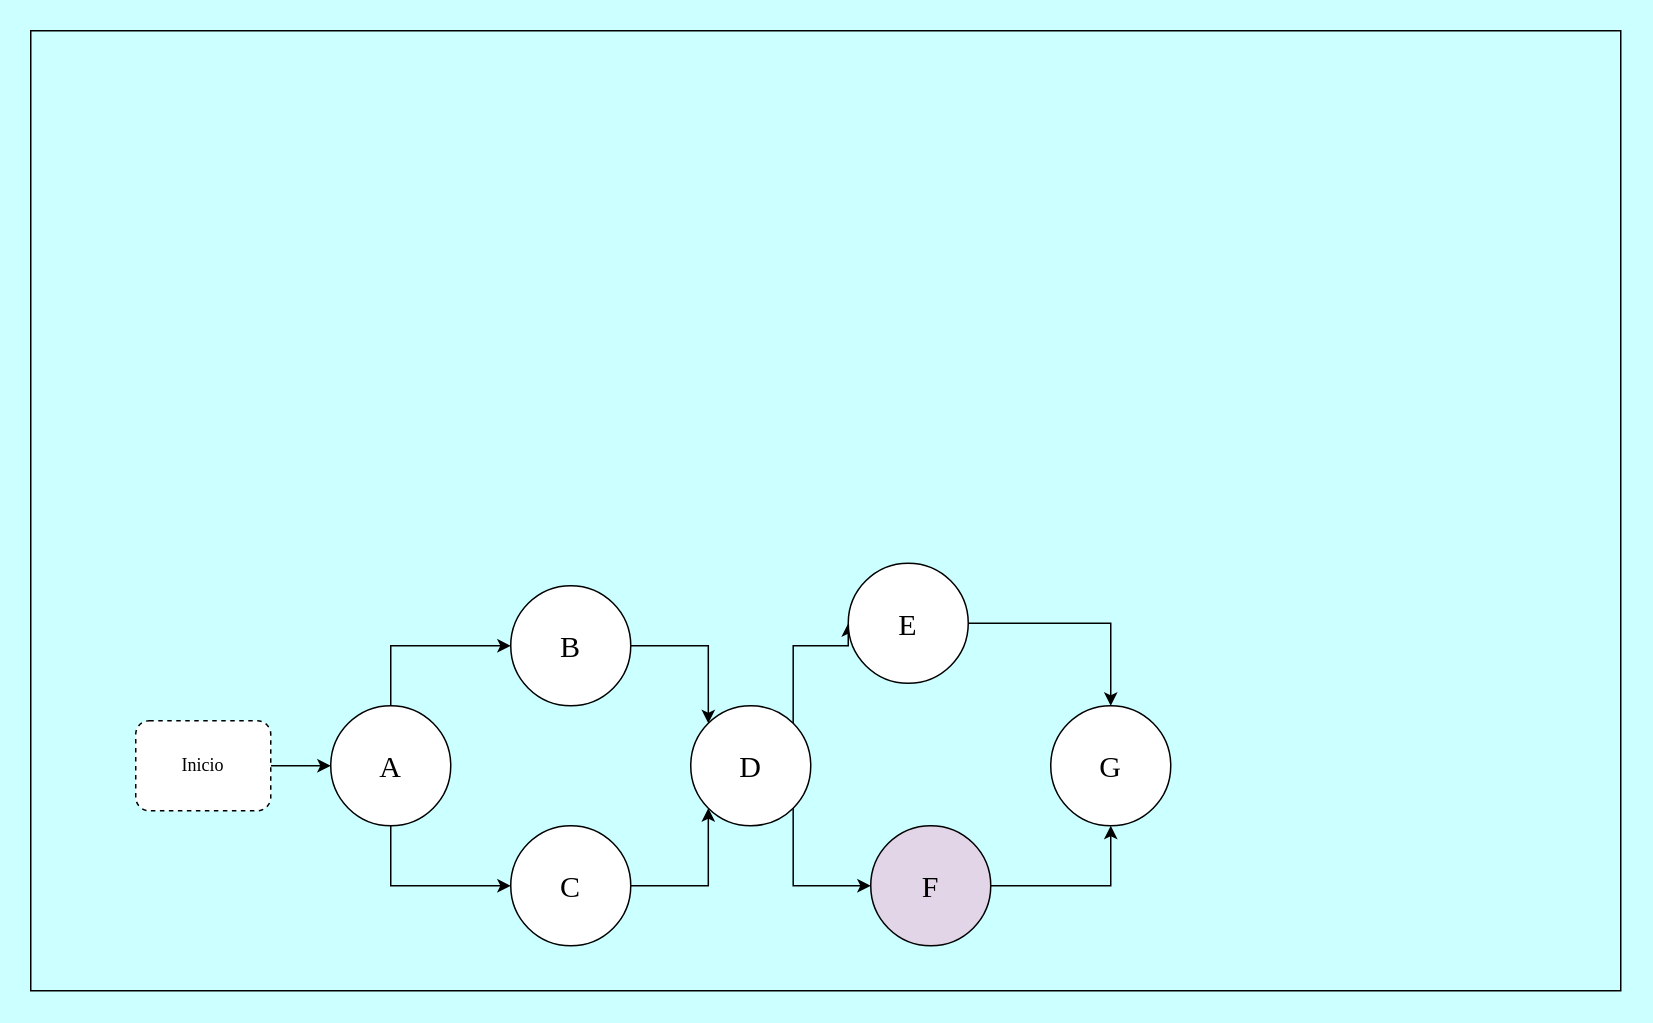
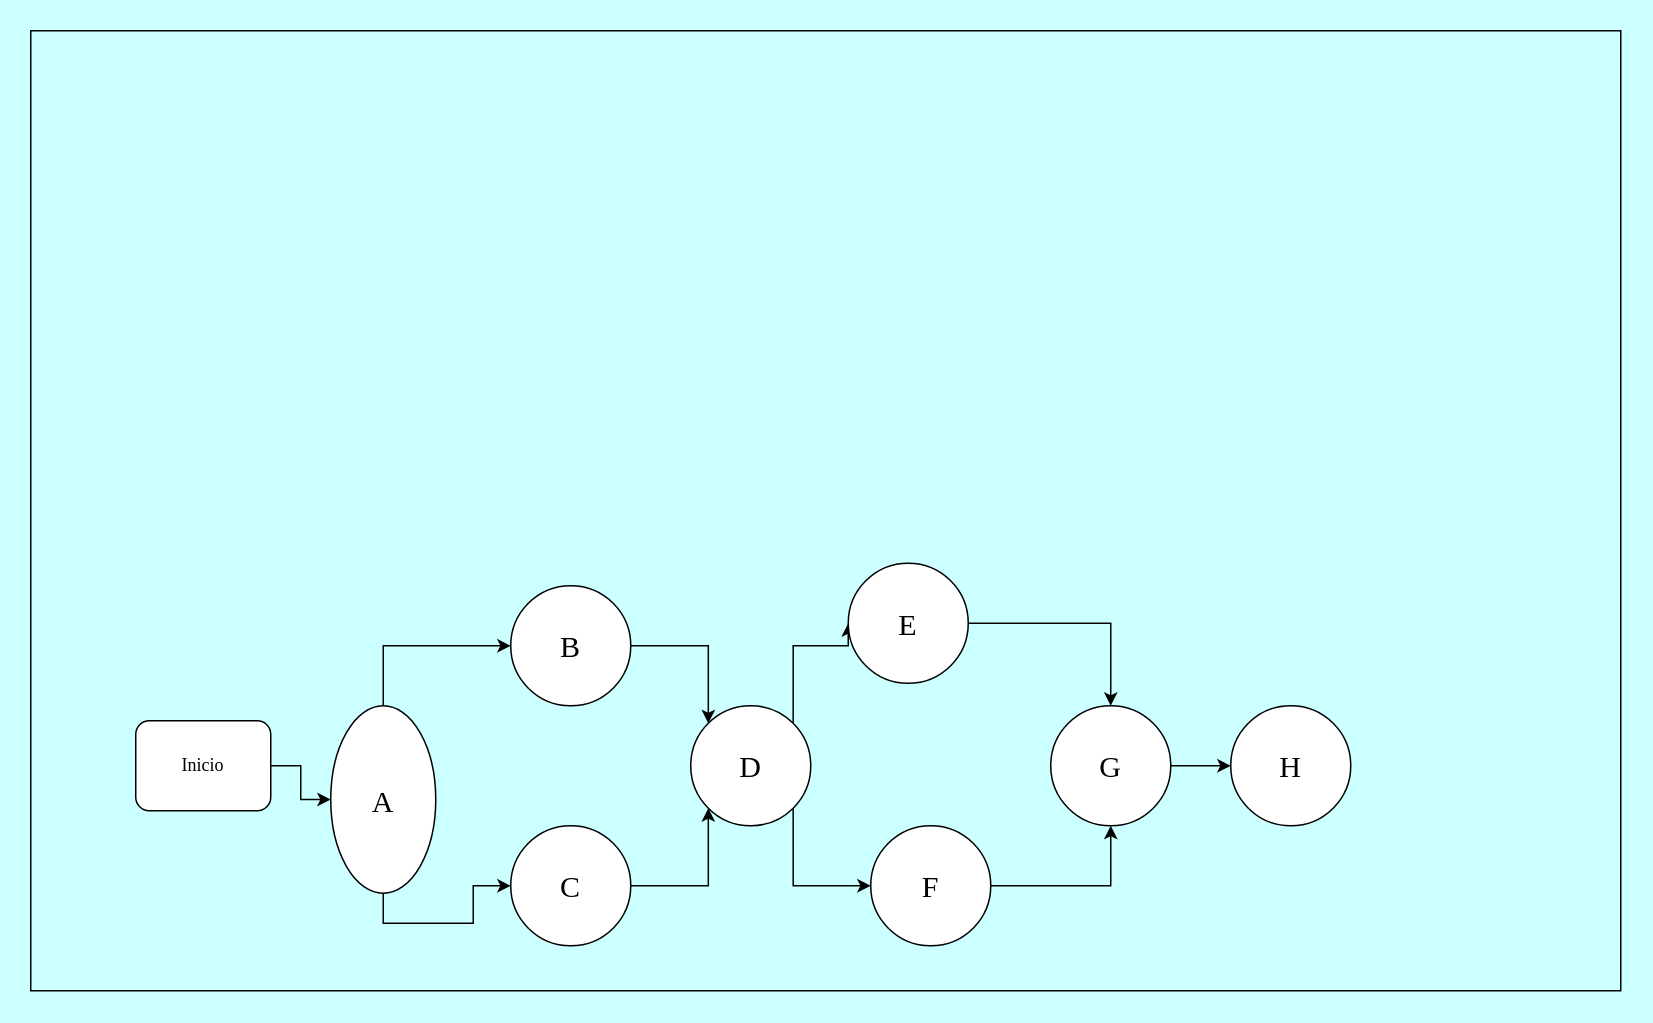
  <mxCell id="0" />
  <mxCell id="1" parent="0" />
  <mxCell id="2" value="" style="rounded=0;whiteSpace=wrap;html=1;fillColor=none;" vertex="1" parent="1"><mxGeometry x="20" y="20" width="1060" height="640" as="geometry" /></mxCell>
  <mxCell id="3" style="edgeStyle=orthogonalEdgeStyle;rounded=0;orthogonalLoop=1;jettySize=auto;html=1;exitX=0.5;exitY=0;exitDx=0;exitDy=0;" edge="1" parent="1" source="5" target="9"><mxGeometry relative="1" as="geometry" /></mxCell>
  <mxCell id="4" style="edgeStyle=orthogonalEdgeStyle;rounded=0;orthogonalLoop=1;jettySize=auto;html=1;exitX=0.5;exitY=1;exitDx=0;exitDy=0;entryX=0;entryY=0.5;entryDx=0;entryDy=0;" edge="1" parent="1" source="5" target="7"><mxGeometry relative="1" as="geometry" /></mxCell>
- <mxCell id="5" value="&lt;font style=&quot;font-size: 20px;&quot;&gt;A&lt;/font&gt;" style="ellipse;whiteSpace=wrap;html=1;aspect=fixed;flipH=1;flipV=1;fontFamily=Verdana;" vertex="1" parent="1"><mxGeometry x="220" y="470" width="80" height="80" as="geometry" /></mxCell>
+ <mxCell id="5" value="&lt;font style=&quot;font-size: 20px;&quot;&gt;A&lt;/font&gt;" style="ellipse;whiteSpace=wrap;html=1;aspect=fixed;flipH=1;flipV=1;fontFamily=Verdana;" vertex="1" parent="1"><mxGeometry x="220" y="470" width="70" height="125" as="geometry" /></mxCell>
  <mxCell id="6" style="edgeStyle=orthogonalEdgeStyle;rounded=0;orthogonalLoop=1;jettySize=auto;html=1;exitX=1;exitY=0.5;exitDx=0;exitDy=0;entryX=0;entryY=1;entryDx=0;entryDy=0;" edge="1" parent="1" source="7" target="12"><mxGeometry relative="1" as="geometry"><Array as="points"><mxPoint x="472" y="590" /></Array></mxGeometry></mxCell>
  <mxCell id="7" value="&lt;font style=&quot;font-size: 20px;&quot;&gt;C&lt;/font&gt;" style="ellipse;whiteSpace=wrap;html=1;aspect=fixed;flipH=1;flipV=1;fontFamily=Verdana;" vertex="1" parent="1"><mxGeometry x="340" y="550" width="80" height="80" as="geometry" /></mxCell>
  <mxCell id="8" style="edgeStyle=orthogonalEdgeStyle;rounded=0;orthogonalLoop=1;jettySize=auto;html=1;exitX=1;exitY=0.5;exitDx=0;exitDy=0;entryX=0;entryY=0;entryDx=0;entryDy=0;" edge="1" parent="1" source="9" target="12"><mxGeometry relative="1" as="geometry"><Array as="points"><mxPoint x="472" y="430" /></Array></mxGeometry></mxCell>
  <mxCell id="9" value="&lt;font style=&quot;font-size: 20px;&quot;&gt;B&lt;/font&gt;" style="ellipse;whiteSpace=wrap;html=1;aspect=fixed;flipH=1;flipV=1;fontFamily=Verdana;" vertex="1" parent="1"><mxGeometry x="340" y="390" width="80" height="80" as="geometry" /></mxCell>
  <mxCell id="10" style="edgeStyle=orthogonalEdgeStyle;rounded=0;orthogonalLoop=1;jettySize=auto;html=1;exitX=1;exitY=1;exitDx=0;exitDy=0;entryX=0;entryY=0.5;entryDx=0;entryDy=0;" edge="1" parent="1" source="12" target="14"><mxGeometry relative="1" as="geometry"><Array as="points"><mxPoint x="528" y="590" /></Array></mxGeometry></mxCell>
  <mxCell id="11" style="edgeStyle=orthogonalEdgeStyle;rounded=0;orthogonalLoop=1;jettySize=auto;html=1;exitX=1;exitY=0;exitDx=0;exitDy=0;entryX=0;entryY=0.5;entryDx=0;entryDy=0;" edge="1" parent="1" source="12" target="16"><mxGeometry relative="1" as="geometry"><Array as="points"><mxPoint x="528" y="430" /></Array></mxGeometry></mxCell>
  <mxCell id="12" value="&lt;font style=&quot;font-size: 20px;&quot;&gt;D&lt;/font&gt;" style="ellipse;whiteSpace=wrap;html=1;aspect=fixed;flipH=1;flipV=1;fontFamily=Verdana;" vertex="1" parent="1"><mxGeometry x="460" y="470" width="80" height="80" as="geometry" /></mxCell>
  <mxCell id="13" style="edgeStyle=orthogonalEdgeStyle;rounded=0;orthogonalLoop=1;jettySize=auto;html=1;exitX=1;exitY=0.5;exitDx=0;exitDy=0;entryX=0.5;entryY=1;entryDx=0;entryDy=0;" edge="1" parent="1" source="14" target="18"><mxGeometry relative="1" as="geometry" /></mxCell>
- <mxCell id="14" value="&lt;font style=&quot;font-size: 20px;&quot;&gt;F&lt;/font&gt;" style="ellipse;whiteSpace=wrap;html=1;aspect=fixed;flipH=1;flipV=1;fontFamily=Verdana;fillColor=#e1d5e7;" vertex="1" parent="1"><mxGeometry x="580" y="550" width="80" height="80" as="geometry" /></mxCell>
+ <mxCell id="14" value="&lt;font style=&quot;font-size: 20px;&quot;&gt;F&lt;/font&gt;" style="ellipse;whiteSpace=wrap;html=1;aspect=fixed;flipH=1;flipV=1;fontFamily=Verdana;" vertex="1" parent="1"><mxGeometry x="580" y="550" width="80" height="80" as="geometry" /></mxCell>
  <mxCell id="15" style="edgeStyle=orthogonalEdgeStyle;rounded=0;orthogonalLoop=1;jettySize=auto;html=1;exitX=1;exitY=0.5;exitDx=0;exitDy=0;entryX=0.5;entryY=0;entryDx=0;entryDy=0;" edge="1" parent="1" source="16" target="18"><mxGeometry relative="1" as="geometry" /></mxCell>
  <mxCell id="16" value="&lt;font style=&quot;font-size: 20px;&quot;&gt;E&lt;/font&gt;" style="ellipse;whiteSpace=wrap;html=1;aspect=fixed;flipH=1;flipV=1;fontFamily=Verdana;" vertex="1" parent="1"><mxGeometry x="565" y="375" width="80" height="80" as="geometry" /></mxCell>
+ <mxCell id="17" style="edgeStyle=orthogonalEdgeStyle;rounded=0;orthogonalLoop=1;jettySize=auto;html=1;exitX=1;exitY=0.5;exitDx=0;exitDy=0;" edge="1" parent="1" source="18" target="19"><mxGeometry relative="1" as="geometry" /></mxCell>
  <mxCell id="18" value="&lt;font style=&quot;font-size: 20px;&quot;&gt;G&lt;/font&gt;" style="ellipse;whiteSpace=wrap;html=1;aspect=fixed;flipH=1;flipV=1;fontFamily=Verdana;" vertex="1" parent="1"><mxGeometry x="700" y="470" width="80" height="80" as="geometry" /></mxCell>
+ <mxCell id="19" value="&lt;font style=&quot;font-size: 20px;&quot;&gt;H&lt;/font&gt;" style="ellipse;whiteSpace=wrap;html=1;aspect=fixed;flipH=1;flipV=1;fontFamily=Verdana;" vertex="1" parent="1"><mxGeometry x="820" y="470" width="80" height="80" as="geometry" /></mxCell>
  <mxCell id="20" style="edgeStyle=orthogonalEdgeStyle;rounded=0;orthogonalLoop=1;jettySize=auto;html=1;exitX=1;exitY=0.5;exitDx=0;exitDy=0;entryX=0;entryY=0.5;entryDx=0;entryDy=0;" edge="1" parent="1" source="21" target="5"><mxGeometry relative="1" as="geometry" /></mxCell>
- <mxCell id="21" value="Inicio" style="rounded=1;whiteSpace=wrap;html=1;fontFamily=Verdana;dashed=1;" vertex="1" parent="1"><mxGeometry x="90" y="480" width="90" height="60" as="geometry" /></mxCell>
+ <mxCell id="21" value="Inicio" style="rounded=1;whiteSpace=wrap;html=1;fontFamily=Verdana;" vertex="1" parent="1"><mxGeometry x="90" y="480" width="90" height="60" as="geometry" /></mxCell>
